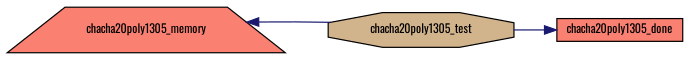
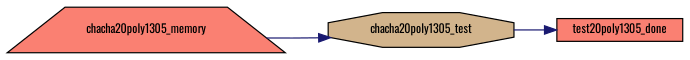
  digraph {
    fontname=Oswald
    rankdir=RL
    node [color=black fillcolor=salmon fontname=Oswald fontsize=10 style=filled]
    edge [color=midnightblue dir=back fontname=Oswald fontsize=10 labelfontname=Helvetica labelfontsize=10 style=solid]
-   n1 [fontcolor=black height=0.2 label=chacha20poly1305_done shape=box width=0.4]
+   n1 [fontcolor=black height=0.2 label=test20poly1305_done shape=box width=0.4]
    n2 [fillcolor=tan height=0.2 label=chacha20poly1305_test shape=octagon width=0.4]
    n3 [height=0.2 label=chacha20poly1305_memory shape=trapezium width=0.4]
    n1 -> n2
-   n3 -> n2
+   n2 -> n3
  }
